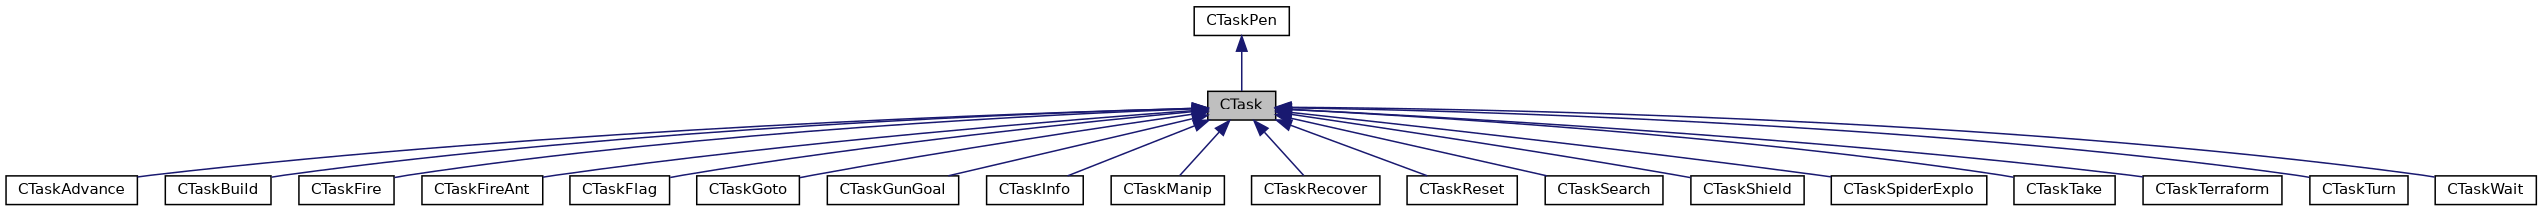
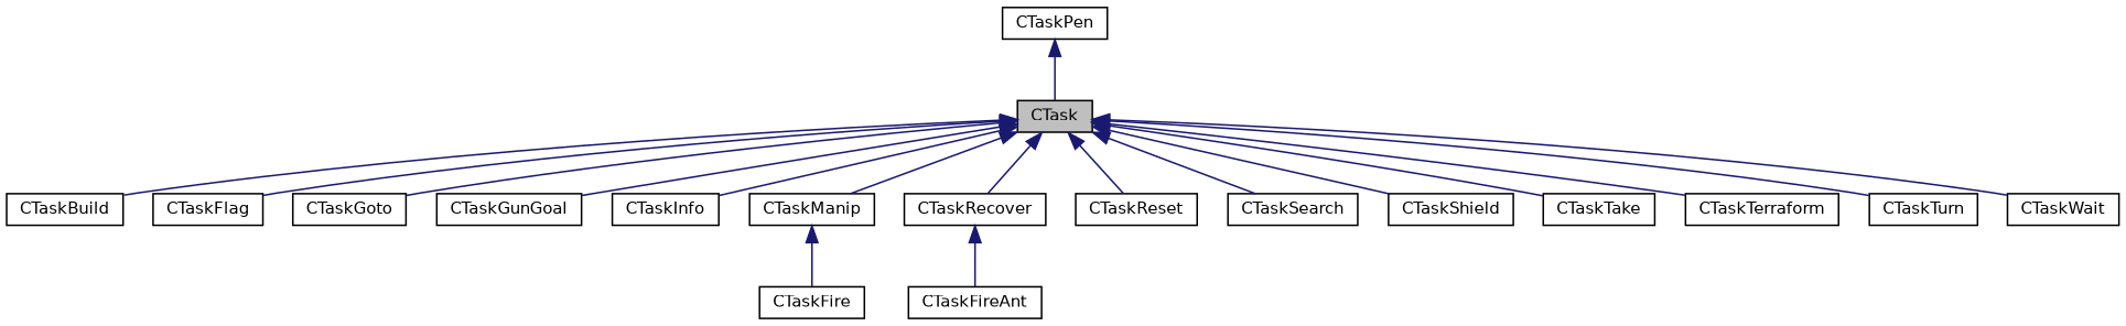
  digraph {
    rankdir=TB
    node [color=black fillcolor=white fontname=Helvetica fontsize=10 shape=record style=filled]
    edge [color=midnightblue dir=back fontname=Helvetica fontsize=10 labelfontname=Helvetica labelfontsize=10 style=solid]
    n1 [fillcolor=grey75 fontcolor=black height=0.2 label=CTask width=0.4]
-   n2 [height=0.2 label=CTaskAdvance width=0.4]
    n3 [height=0.2 label=CTaskBuild width=0.4]
    n4 [height=0.2 label=CTaskFire width=0.4]
    n5 [height=0.2 label=CTaskFireAnt width=0.4]
    n6 [height=0.2 label=CTaskFlag width=0.4]
    n7 [height=0.2 label=CTaskGoto width=0.4]
    n8 [height=0.2 label=CTaskGunGoal width=0.4]
    n9 [height=0.2 label=CTaskInfo width=0.4]
    n10 [height=0.2 label=CTaskManip width=0.4]
    n11 [height=0.2 label=CTaskRecover width=0.4]
    n12 [height=0.2 label=CTaskReset width=0.4]
    n13 [height=0.2 label=CTaskSearch width=0.4]
    n14 [height=0.2 label=CTaskShield width=0.4]
-   n15 [height=0.2 label=CTaskSpiderExplo width=0.4]
    n16 [height=0.2 label=CTaskTake width=0.4]
    n17 [height=0.2 label=CTaskTerraform width=0.4]
    n18 [height=0.2 label=CTaskTurn width=0.4]
    n19 [height=0.2 label=CTaskWait width=0.4]
    n20 [height=0.2 label=CTaskPen width=0.4]
-   n1 -> n2
    n1 -> n3
-   n1 -> n4
-   n1 -> n5
+   n10 -> n4
+   n11 -> n5
    n1 -> n6
    n1 -> n7
    n1 -> n8
    n1 -> n9
    n1 -> n10
    n1 -> n11
    n1 -> n12
    n1 -> n13
    n1 -> n14
-   n1 -> n15
    n1 -> n16
    n1 -> n17
    n1 -> n18
    n1 -> n19
    n20 -> n1
  }
